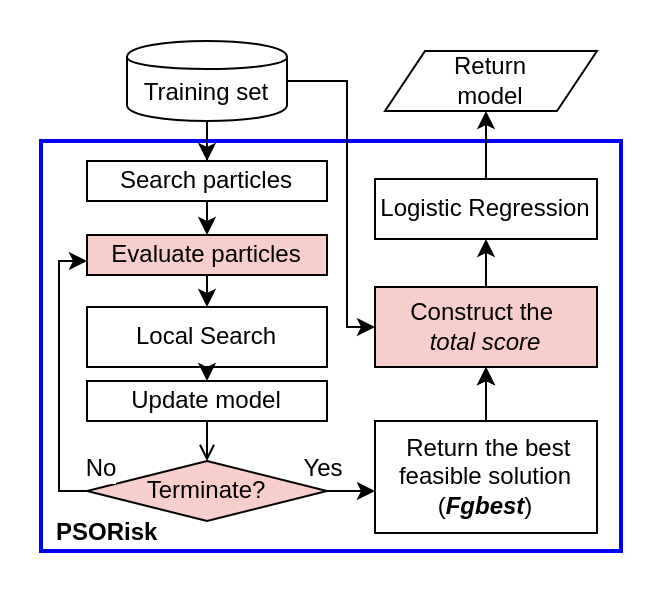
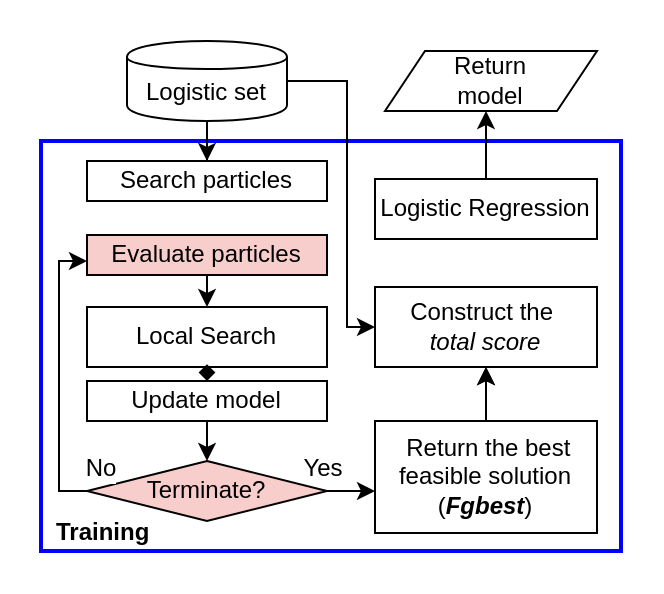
  <mxCell id="0" />
  <mxCell id="1" parent="0" />
- <mxCell id="2" value="PSORisk" style="rounded=0;whiteSpace=wrap;html=1;fillColor=none;align=left;verticalAlign=bottom;fontStyle=1;spacingLeft=6;strokeColor=#0000FF;strokeWidth=2;perimeterSpacing=1;" parent="1" vertex="1"><mxGeometry x="20" y="70" width="290" height="205" as="geometry" /></mxCell>
+ <mxCell id="2" value="Training" style="rounded=0;whiteSpace=wrap;html=1;fillColor=none;align=left;verticalAlign=bottom;fontStyle=1;spacingLeft=6;strokeColor=#0000FF;strokeWidth=2;perimeterSpacing=1;" parent="1" vertex="1"><mxGeometry x="20" y="70" width="290" height="205" as="geometry" /></mxCell>
  <mxCell id="3" value="" style="edgeStyle=orthogonalEdgeStyle;rounded=0;orthogonalLoop=1;jettySize=auto;html=1;" parent="1" source="4" target="23" edge="1"><mxGeometry relative="1" as="geometry"><Array as="points"><mxPoint x="243" y="80" /><mxPoint x="243" y="80" /></Array></mxGeometry></mxCell>
  <mxCell id="4" value="Logistic Regression" style="rounded=0;whiteSpace=wrap;html=1;" parent="1" vertex="1"><mxGeometry x="187" y="89" width="111" height="30" as="geometry" /></mxCell>
  <mxCell id="5" value="" style="edgeStyle=orthogonalEdgeStyle;rounded=0;orthogonalLoop=1;jettySize=auto;html=1;" parent="1" source="7" target="16" edge="1"><mxGeometry relative="1" as="geometry"><mxPoint x="-57" y="124" as="targetPoint" /></mxGeometry></mxCell>
  <mxCell id="6" value="" style="edgeStyle=orthogonalEdgeStyle;rounded=0;orthogonalLoop=1;jettySize=auto;html=1;fontColor=#0000FF;entryX=0;entryY=0.5;entryDx=0;entryDy=0;" edge="1" parent="1" source="7" target="21"><mxGeometry relative="1" as="geometry"><Array as="points"><mxPoint x="173" y="40" /><mxPoint x="173" y="163" /></Array></mxGeometry></mxCell>
- <mxCell id="7" value="Training set" style="shape=cylinder;whiteSpace=wrap;html=1;boundedLbl=1;backgroundOutline=1;" parent="1" vertex="1"><mxGeometry x="63" y="20" width="80" height="40" as="geometry" /></mxCell>
+ <mxCell id="7" value="Logistic set" style="shape=cylinder;whiteSpace=wrap;html=1;boundedLbl=1;backgroundOutline=1;" parent="1" vertex="1"><mxGeometry x="63" y="20" width="80" height="40" as="geometry" /></mxCell>
  <mxCell id="8" value="Terminate?" style="rhombus;whiteSpace=wrap;html=1;fillColor=#f8cecc;" parent="1" vertex="1"><mxGeometry x="43" y="230" width="120" height="30" as="geometry" /></mxCell>
- <mxCell id="9" value="" style="endArrow=open;html=1;exitX=0.5;exitY=1;exitDx=0;exitDy=0;" parent="1" source="19" target="8" edge="1"><mxGeometry width="50" height="50" relative="1" as="geometry"><mxPoint x="78" y="265" as="sourcePoint" /><mxPoint x="183" y="190" as="targetPoint" /></mxGeometry></mxCell>
+ <mxCell id="9" value="" style="endArrow=classic;html=1;exitX=0.5;exitY=1;exitDx=0;exitDy=0;" parent="1" source="19" target="8" edge="1"><mxGeometry width="50" height="50" relative="1" as="geometry"><mxPoint x="78" y="265" as="sourcePoint" /><mxPoint x="183" y="190" as="targetPoint" /></mxGeometry></mxCell>
  <mxCell id="10" style="edgeStyle=orthogonalEdgeStyle;rounded=0;orthogonalLoop=1;jettySize=auto;html=1;exitX=0.5;exitY=0;exitDx=0;exitDy=0;entryX=0.5;entryY=1;entryDx=0;entryDy=0;" parent="1" source="12" target="21" edge="1"><mxGeometry relative="1" as="geometry" /></mxCell>
  <mxCell id="11" value="" style="edgeStyle=orthogonalEdgeStyle;rounded=0;orthogonalLoop=1;jettySize=auto;html=1;fontColor=#0000FF;" edge="1" parent="1" source="12" target="21"><mxGeometry relative="1" as="geometry" /></mxCell>
  <mxCell id="12" value="&lt;i&gt;&amp;nbsp;&lt;/i&gt;Return the best feasible solution (&lt;i&gt;&lt;b&gt;Fgbest&lt;/b&gt;&lt;/i&gt;)" style="rounded=0;whiteSpace=wrap;html=1;" parent="1" vertex="1"><mxGeometry x="187" y="210" width="111" height="56" as="geometry" /></mxCell>
  <mxCell id="13" value="" style="edgeStyle=orthogonalEdgeStyle;rounded=0;orthogonalLoop=1;jettySize=auto;html=1;endArrow=classic;endFill=1;strokeColor=#000000;" parent="1" source="8" edge="1"><mxGeometry relative="1" as="geometry"><mxPoint x="187" y="245" as="targetPoint" /><mxPoint x="163" y="350" as="sourcePoint" /><Array as="points"><mxPoint x="173" y="245" /><mxPoint x="173" y="245" /></Array></mxGeometry></mxCell>
  <mxCell id="14" value="Yes" style="text;html=1;align=center;verticalAlign=middle;resizable=0;points=[];labelBackgroundColor=#ffffff;fontSize=12;" parent="13" vertex="1" connectable="0"><mxGeometry x="-0.341" y="-2" relative="1" as="geometry"><mxPoint x="-11" y="-14" as="offset" /></mxGeometry></mxCell>
- <mxCell id="15" style="edgeStyle=orthogonalEdgeStyle;rounded=0;orthogonalLoop=1;jettySize=auto;html=1;exitX=0.5;exitY=1;exitDx=0;exitDy=0;entryX=0.5;entryY=0;entryDx=0;entryDy=0;" parent="1" source="16" target="18" edge="1"><mxGeometry relative="1" as="geometry" /></mxCell>
  <mxCell id="16" value="Search particles" style="rounded=0;whiteSpace=wrap;html=1;" parent="1" vertex="1"><mxGeometry x="43" y="80" width="120" height="20" as="geometry" /></mxCell>
  <mxCell id="17" style="edgeStyle=orthogonalEdgeStyle;rounded=0;orthogonalLoop=1;jettySize=auto;html=1;exitX=0.5;exitY=1;exitDx=0;exitDy=0;entryX=0.5;entryY=0;entryDx=0;entryDy=0;" parent="1" source="18" target="24" edge="1"><mxGeometry relative="1" as="geometry"><mxPoint x="103" y="160" as="targetPoint" /></mxGeometry></mxCell>
  <mxCell id="18" value="Evaluate particles" style="rounded=0;whiteSpace=wrap;html=1;fillColor=#f8cecc;" parent="1" vertex="1"><mxGeometry x="43" y="117" width="120" height="20" as="geometry" /></mxCell>
  <mxCell id="19" value="Update model" style="rounded=0;whiteSpace=wrap;html=1;" parent="1" vertex="1"><mxGeometry x="43" y="190" width="120" height="20" as="geometry" /></mxCell>
- <mxCell id="20" style="edgeStyle=orthogonalEdgeStyle;rounded=0;orthogonalLoop=1;jettySize=auto;html=1;exitX=0.5;exitY=0;exitDx=0;exitDy=0;entryX=0.5;entryY=1;entryDx=0;entryDy=0;" parent="1" source="21" target="4" edge="1"><mxGeometry relative="1" as="geometry" /></mxCell>
- <mxCell id="21" value="&lt;span&gt;Construct the&amp;nbsp;&lt;/span&gt;&lt;br&gt;&lt;i&gt;total score&lt;/i&gt;" style="rounded=0;whiteSpace=wrap;html=1;fillColor=#f8cecc;" parent="1" vertex="1"><mxGeometry x="187" y="143" width="111" height="40" as="geometry" /></mxCell>
+ <mxCell id="21" value="&lt;span&gt;Construct the&amp;nbsp;&lt;/span&gt;&lt;br&gt;&lt;i&gt;total score&lt;/i&gt;" style="rounded=0;whiteSpace=wrap;html=1;" parent="1" vertex="1"><mxGeometry x="187" y="143" width="111" height="40" as="geometry" /></mxCell>
  <mxCell id="22" value="No" style="text;html=1;align=center;verticalAlign=middle;resizable=0;points=[];labelBackgroundColor=#ffffff;fontSize=12;" parent="1" vertex="1" connectable="0"><mxGeometry x="103" y="245" as="geometry"><mxPoint x="-54" y="-12" as="offset" /></mxGeometry></mxCell>
  <mxCell id="23" value="Return&lt;br&gt;model" style="shape=parallelogram;perimeter=parallelogramPerimeter;whiteSpace=wrap;html=1;fixedSize=1;" parent="1" vertex="1"><mxGeometry x="192" y="25" width="106" height="30" as="geometry" /></mxCell>
  <mxCell id="24" value="Local Search" style="rounded=0;whiteSpace=wrap;html=1;" vertex="1" parent="1"><mxGeometry x="43" y="153" width="120" height="30" as="geometry" /></mxCell>
- <mxCell id="25" value="" style="endArrow=classic;html=1;fontColor=#0000FF;exitX=0.5;exitY=1;exitDx=0;exitDy=0;entryX=0.5;entryY=0;entryDx=0;entryDy=0;" edge="1" parent="1" source="24" target="19"><mxGeometry width="50" height="50" relative="1" as="geometry"><mxPoint x="33" y="220" as="sourcePoint" /><mxPoint x="83" y="170" as="targetPoint" /></mxGeometry></mxCell>
+ <mxCell id="25" value="" style="endArrow=diamond;html=1;fontColor=#0000FF;exitX=0.5;exitY=1;exitDx=0;exitDy=0;entryX=0.5;entryY=0;entryDx=0;entryDy=0;" edge="1" parent="1" source="24" target="19"><mxGeometry width="50" height="50" relative="1" as="geometry"><mxPoint x="33" y="220" as="sourcePoint" /><mxPoint x="83" y="170" as="targetPoint" /></mxGeometry></mxCell>
  <mxCell id="26" value="" style="edgeStyle=orthogonalEdgeStyle;rounded=0;orthogonalLoop=1;jettySize=auto;html=1;fontColor=#0000FF;entryX=0;entryY=0.5;entryDx=0;entryDy=0;exitX=0;exitY=0.5;exitDx=0;exitDy=0;" edge="1" parent="1" source="8"><mxGeometry relative="1" as="geometry"><mxPoint x="-1" y="25" as="sourcePoint" /><mxPoint x="43" y="130" as="targetPoint" /><Array as="points"><mxPoint x="29" y="245" /><mxPoint x="29" y="130" /></Array></mxGeometry></mxCell>
